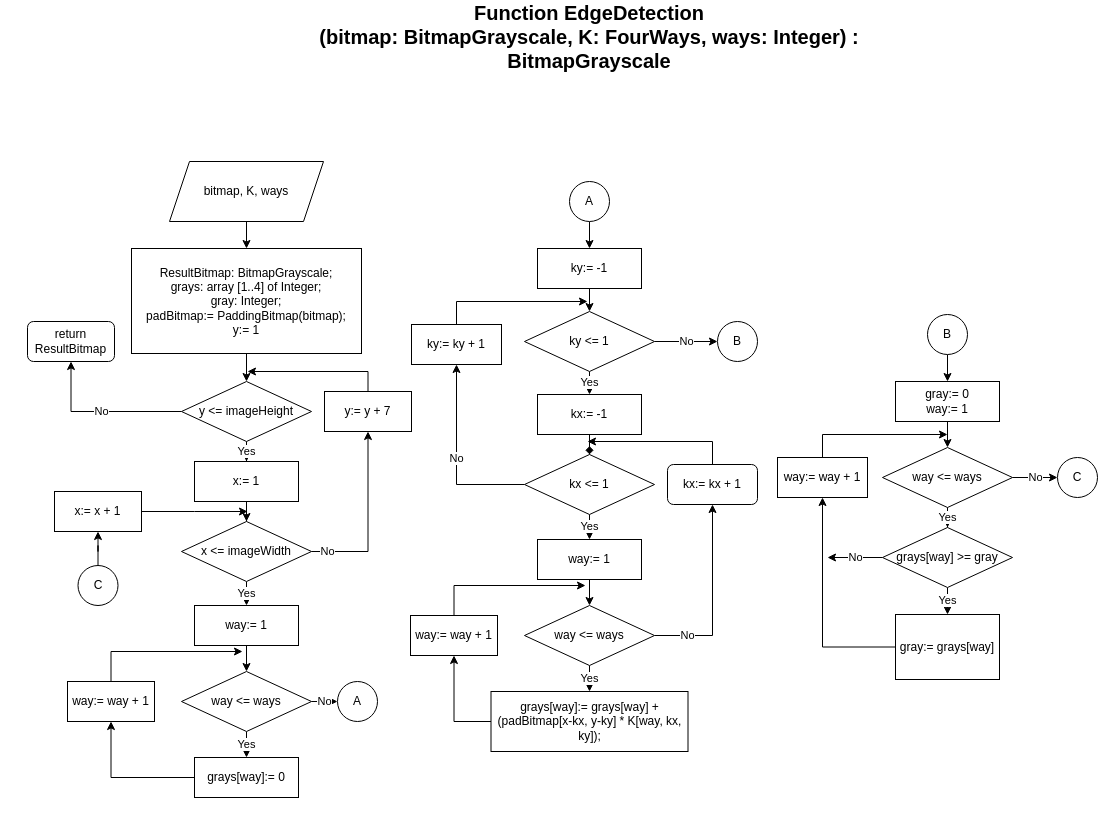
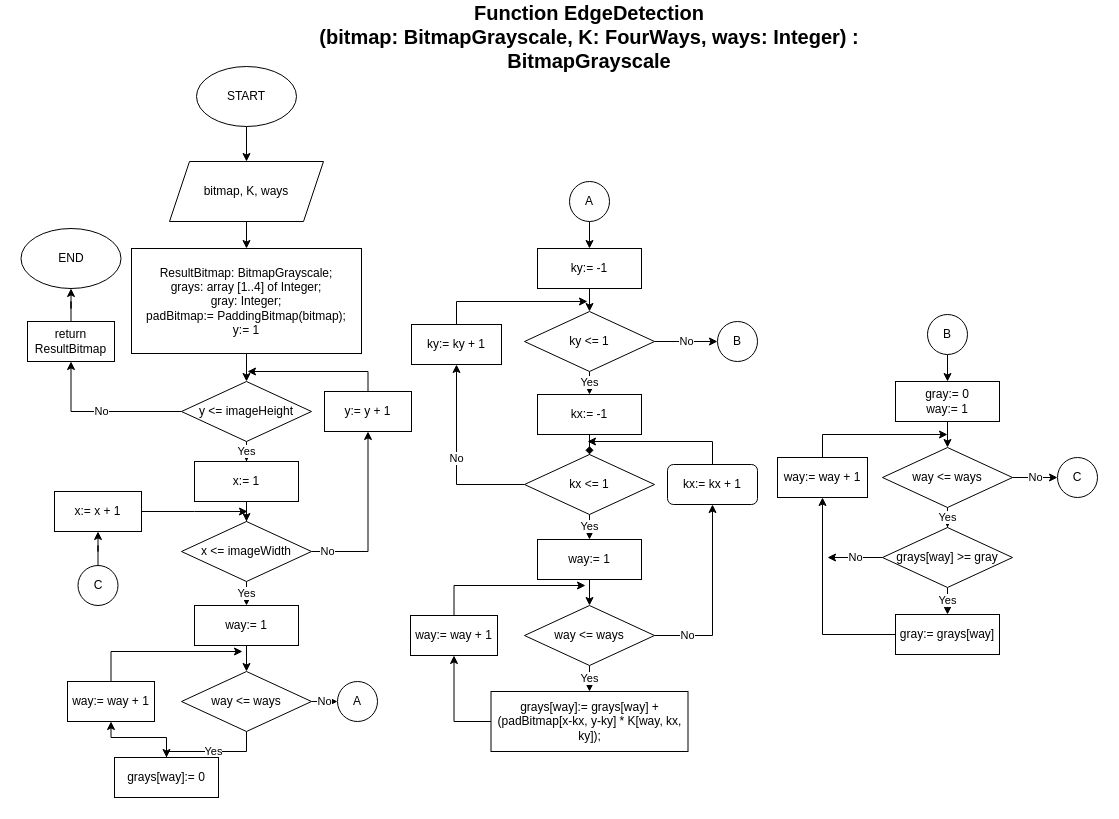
  <mxCell id="0" />
  <mxCell id="1" parent="0" />
+ <mxCell id="2" value="" style="edgeStyle=orthogonalEdgeStyle;rounded=0;orthogonalLoop=1;jettySize=auto;html=1;" parent="1" source="3" target="8" edge="1"><mxGeometry relative="1" as="geometry" /></mxCell>
+ <mxCell id="3" value="START" style="ellipse;whiteSpace=wrap;html=1;" parent="1" vertex="1"><mxGeometry x="196" y="60" width="100" height="60" as="geometry" /></mxCell>
  <mxCell id="4" value="&lt;span style=&quot;font-size: 20px&quot;&gt;&lt;b&gt;Function EdgeDetection&lt;br&gt;(bitmap: BitmapGrayscale, K: FourWays, ways: Integer) : BitmapGrayscale&lt;/b&gt;&lt;/span&gt;" style="text;html=1;strokeColor=none;fillColor=none;align=center;verticalAlign=middle;whiteSpace=wrap;rounded=0;" parent="1" vertex="1"><mxGeometry x="304" y="20" width="570" height="20" as="geometry" /></mxCell>
  <mxCell id="5" value="" style="edgeStyle=orthogonalEdgeStyle;rounded=0;orthogonalLoop=1;jettySize=auto;html=1;" parent="1" source="6" target="11" edge="1"><mxGeometry relative="1" as="geometry" /></mxCell>
  <mxCell id="6" value="ResultBitmap: BitmapGrayscale;&lt;br&gt;grays: array [1..4] of Integer;&lt;br&gt;gray: Integer;&lt;br&gt;padBitmap:= PaddingBitmap(bitmap);&lt;br&gt;y:= 1" style="rounded=0;whiteSpace=wrap;html=1;" parent="1" vertex="1"><mxGeometry x="131" y="242" width="230" height="105" as="geometry" /></mxCell>
  <mxCell id="7" value="" style="edgeStyle=orthogonalEdgeStyle;rounded=0;orthogonalLoop=1;jettySize=auto;html=1;" parent="1" source="8" target="6" edge="1"><mxGeometry relative="1" as="geometry" /></mxCell>
  <mxCell id="8" value="bitmap, K, ways" style="shape=parallelogram;perimeter=parallelogramPerimeter;whiteSpace=wrap;html=1;fixedSize=1;" parent="1" vertex="1"><mxGeometry x="169" y="155" width="154" height="60" as="geometry" /></mxCell>
  <mxCell id="9" value="Yes" style="edgeStyle=orthogonalEdgeStyle;rounded=0;orthogonalLoop=1;jettySize=auto;html=1;" parent="1" source="11" target="13" edge="1"><mxGeometry relative="1" as="geometry" /></mxCell>
  <mxCell id="10" value="No" style="edgeStyle=orthogonalEdgeStyle;rounded=0;orthogonalLoop=1;jettySize=auto;html=1;entryX=0.5;entryY=1;entryDx=0;entryDy=0;" parent="1" source="11" target="75" edge="1"><mxGeometry relative="1" as="geometry"><mxPoint x="68" y="385" as="targetPoint" /></mxGeometry></mxCell>
  <mxCell id="11" value="y &amp;lt;= imageHeight" style="rhombus;whiteSpace=wrap;html=1;" parent="1" vertex="1"><mxGeometry x="181" y="375" width="130" height="60" as="geometry" /></mxCell>
  <mxCell id="12" value="" style="edgeStyle=orthogonalEdgeStyle;rounded=0;orthogonalLoop=1;jettySize=auto;html=1;" parent="1" source="13" target="16" edge="1"><mxGeometry relative="1" as="geometry" /></mxCell>
  <mxCell id="13" value="x:= 1" style="rounded=0;whiteSpace=wrap;html=1;" parent="1" vertex="1"><mxGeometry x="194" y="455" width="104" height="40" as="geometry" /></mxCell>
  <mxCell id="14" value="Yes" style="edgeStyle=orthogonalEdgeStyle;rounded=0;orthogonalLoop=1;jettySize=auto;html=1;" parent="1" source="16" target="31" edge="1"><mxGeometry relative="1" as="geometry" /></mxCell>
  <mxCell id="15" value="No" style="edgeStyle=orthogonalEdgeStyle;rounded=0;orthogonalLoop=1;jettySize=auto;html=1;entryX=0.5;entryY=1;entryDx=0;entryDy=0;" parent="1" source="16" target="73" edge="1"><mxGeometry x="-0.819" relative="1" as="geometry"><mxPoint as="offset" /></mxGeometry></mxCell>
  <mxCell id="16" value="x &amp;lt;= imageWidth" style="rhombus;whiteSpace=wrap;html=1;" parent="1" vertex="1"><mxGeometry x="181" y="515" width="130" height="60" as="geometry" /></mxCell>
  <mxCell id="17" value="" style="edgeStyle=orthogonalEdgeStyle;rounded=0;orthogonalLoop=1;jettySize=auto;html=1;" parent="1" source="18" target="21" edge="1"><mxGeometry relative="1" as="geometry" /></mxCell>
  <mxCell id="18" value="ky:= -1" style="rounded=0;whiteSpace=wrap;html=1;" parent="1" vertex="1"><mxGeometry x="537" y="242" width="104" height="40" as="geometry" /></mxCell>
  <mxCell id="19" value="Yes" style="edgeStyle=orthogonalEdgeStyle;rounded=0;orthogonalLoop=1;jettySize=auto;html=1;" parent="1" source="21" target="23" edge="1"><mxGeometry relative="1" as="geometry" /></mxCell>
  <mxCell id="20" value="No" style="edgeStyle=orthogonalEdgeStyle;rounded=0;orthogonalLoop=1;jettySize=auto;html=1;entryX=0;entryY=0.5;entryDx=0;entryDy=0;" parent="1" source="21" target="52" edge="1"><mxGeometry relative="1" as="geometry"><mxPoint x="717" y="338" as="targetPoint" /></mxGeometry></mxCell>
  <mxCell id="21" value="ky &amp;lt;= 1" style="rhombus;whiteSpace=wrap;html=1;" parent="1" vertex="1"><mxGeometry x="524" y="305" width="130" height="60" as="geometry" /></mxCell>
  <mxCell id="22" value="" style="edgeStyle=orthogonalEdgeStyle;rounded=0;orthogonalLoop=1;jettySize=auto;html=1;endArrow=diamond;" parent="1" source="23" target="26" edge="1"><mxGeometry relative="1" as="geometry" /></mxCell>
  <mxCell id="23" value="kx:= -1" style="rounded=0;whiteSpace=wrap;html=1;" parent="1" vertex="1"><mxGeometry x="537" y="388" width="104" height="40" as="geometry" /></mxCell>
  <mxCell id="24" value="Yes" style="edgeStyle=orthogonalEdgeStyle;rounded=0;orthogonalLoop=1;jettySize=auto;html=1;" parent="1" source="26" target="40" edge="1"><mxGeometry relative="1" as="geometry" /></mxCell>
  <mxCell id="25" value="No" style="edgeStyle=orthogonalEdgeStyle;rounded=0;orthogonalLoop=1;jettySize=auto;html=1;entryX=0.5;entryY=1;entryDx=0;entryDy=0;" parent="1" source="26" target="51" edge="1"><mxGeometry relative="1" as="geometry"><mxPoint x="457" y="365" as="targetPoint" /></mxGeometry></mxCell>
  <mxCell id="26" value="kx &amp;lt;= 1" style="rhombus;whiteSpace=wrap;html=1;" parent="1" vertex="1"><mxGeometry x="524" y="448" width="130" height="60" as="geometry" /></mxCell>
  <mxCell id="27" value="Yes" style="edgeStyle=orthogonalEdgeStyle;rounded=0;orthogonalLoop=1;jettySize=auto;html=1;" parent="1" source="29" target="33" edge="1"><mxGeometry relative="1" as="geometry" /></mxCell>
  <mxCell id="28" value="No" style="edgeStyle=orthogonalEdgeStyle;rounded=0;orthogonalLoop=1;jettySize=auto;html=1;" parent="1" source="29" target="45" edge="1"><mxGeometry relative="1" as="geometry" /></mxCell>
  <mxCell id="29" value="way &amp;lt;= ways" style="rhombus;whiteSpace=wrap;html=1;" parent="1" vertex="1"><mxGeometry x="181" y="665" width="130" height="60" as="geometry" /></mxCell>
  <mxCell id="30" value="" style="edgeStyle=orthogonalEdgeStyle;rounded=0;orthogonalLoop=1;jettySize=auto;html=1;" parent="1" source="31" target="29" edge="1"><mxGeometry relative="1" as="geometry" /></mxCell>
  <mxCell id="31" value="way:= 1" style="rounded=0;whiteSpace=wrap;html=1;" parent="1" vertex="1"><mxGeometry x="194" y="599" width="104" height="40" as="geometry" /></mxCell>
  <mxCell id="32" style="edgeStyle=orthogonalEdgeStyle;rounded=0;orthogonalLoop=1;jettySize=auto;html=1;entryX=0.5;entryY=1;entryDx=0;entryDy=0;" parent="1" source="33" target="35" edge="1"><mxGeometry relative="1" as="geometry" /></mxCell>
- <mxCell id="33" value="grays[way]:= 0" style="rounded=0;whiteSpace=wrap;html=1;" parent="1" vertex="1"><mxGeometry x="194" y="751" width="104" height="40" as="geometry" /></mxCell>
+ <mxCell id="33" value="grays[way]:= 0" style="rounded=0;whiteSpace=wrap;html=1;" parent="1" vertex="1"><mxGeometry x="114" y="751" width="104" height="40" as="geometry" /></mxCell>
  <mxCell id="34" style="edgeStyle=orthogonalEdgeStyle;rounded=0;orthogonalLoop=1;jettySize=auto;html=1;" parent="1" source="35" edge="1"><mxGeometry relative="1" as="geometry"><mxPoint x="242" y="645" as="targetPoint" /><Array as="points"><mxPoint x="111" y="645" /></Array></mxGeometry></mxCell>
  <mxCell id="35" value="way:= way + 1" style="rounded=0;whiteSpace=wrap;html=1;" parent="1" vertex="1"><mxGeometry x="67" y="675" width="87" height="40" as="geometry" /></mxCell>
  <mxCell id="36" value="Yes" style="edgeStyle=orthogonalEdgeStyle;rounded=0;orthogonalLoop=1;jettySize=auto;html=1;" parent="1" source="38" target="42" edge="1"><mxGeometry relative="1" as="geometry" /></mxCell>
  <mxCell id="37" value="No" style="edgeStyle=orthogonalEdgeStyle;rounded=0;orthogonalLoop=1;jettySize=auto;html=1;entryX=0.5;entryY=1;entryDx=0;entryDy=0;" parent="1" source="38" target="49" edge="1"><mxGeometry x="-0.651" relative="1" as="geometry"><mxPoint as="offset" /></mxGeometry></mxCell>
  <mxCell id="38" value="way &amp;lt;= ways" style="rhombus;whiteSpace=wrap;html=1;" parent="1" vertex="1"><mxGeometry x="524" y="599" width="130" height="60" as="geometry" /></mxCell>
  <mxCell id="39" value="" style="edgeStyle=orthogonalEdgeStyle;rounded=0;orthogonalLoop=1;jettySize=auto;html=1;" parent="1" source="40" target="38" edge="1"><mxGeometry relative="1" as="geometry" /></mxCell>
  <mxCell id="40" value="way:= 1" style="rounded=0;whiteSpace=wrap;html=1;" parent="1" vertex="1"><mxGeometry x="537" y="533" width="104" height="40" as="geometry" /></mxCell>
  <mxCell id="41" style="edgeStyle=orthogonalEdgeStyle;rounded=0;orthogonalLoop=1;jettySize=auto;html=1;entryX=0.5;entryY=1;entryDx=0;entryDy=0;" parent="1" source="42" target="44" edge="1"><mxGeometry relative="1" as="geometry"><Array as="points"><mxPoint x="453" y="715" /></Array></mxGeometry></mxCell>
  <mxCell id="42" value="grays[way]:= grays[way] + (padBitmap[x-kx, y-ky] * K[way, kx, ky]);" style="rounded=0;whiteSpace=wrap;html=1;" parent="1" vertex="1"><mxGeometry x="490.5" y="685" width="197" height="60" as="geometry" /></mxCell>
  <mxCell id="43" style="edgeStyle=orthogonalEdgeStyle;rounded=0;orthogonalLoop=1;jettySize=auto;html=1;" parent="1" source="44" edge="1"><mxGeometry relative="1" as="geometry"><mxPoint x="585" y="579" as="targetPoint" /><Array as="points"><mxPoint x="454" y="579" /></Array></mxGeometry></mxCell>
  <mxCell id="44" value="way:= way + 1" style="rounded=0;whiteSpace=wrap;html=1;" parent="1" vertex="1"><mxGeometry x="410" y="609" width="87" height="40" as="geometry" /></mxCell>
  <mxCell id="45" value="A" style="ellipse;whiteSpace=wrap;html=1;" parent="1" vertex="1"><mxGeometry x="337" y="675" width="40" height="40" as="geometry" /></mxCell>
  <mxCell id="46" style="edgeStyle=orthogonalEdgeStyle;rounded=0;orthogonalLoop=1;jettySize=auto;html=1;entryX=0.5;entryY=0;entryDx=0;entryDy=0;" parent="1" source="47" target="18" edge="1"><mxGeometry relative="1" as="geometry" /></mxCell>
  <mxCell id="47" value="A" style="ellipse;whiteSpace=wrap;html=1;" parent="1" vertex="1"><mxGeometry x="569" y="175" width="40" height="40" as="geometry" /></mxCell>
  <mxCell id="48" style="edgeStyle=orthogonalEdgeStyle;rounded=0;orthogonalLoop=1;jettySize=auto;html=1;" parent="1" source="49" edge="1"><mxGeometry relative="1" as="geometry"><mxPoint x="587" y="435" as="targetPoint" /><Array as="points"><mxPoint x="712" y="435" /></Array></mxGeometry></mxCell>
  <mxCell id="49" value="kx:= kx + 1" style="whiteSpace=wrap;html=1;rounded=1;" parent="1" vertex="1"><mxGeometry x="667" y="458" width="90" height="40" as="geometry" /></mxCell>
  <mxCell id="50" style="edgeStyle=orthogonalEdgeStyle;rounded=0;orthogonalLoop=1;jettySize=auto;html=1;" parent="1" source="51" edge="1"><mxGeometry relative="1" as="geometry"><mxPoint x="587" y="295" as="targetPoint" /><Array as="points"><mxPoint x="456" y="295" /></Array></mxGeometry></mxCell>
  <mxCell id="51" value="ky:= ky + 1" style="rounded=0;whiteSpace=wrap;html=1;" parent="1" vertex="1"><mxGeometry x="411" y="318" width="90" height="40" as="geometry" /></mxCell>
  <mxCell id="52" value="B" style="ellipse;whiteSpace=wrap;html=1;" parent="1" vertex="1"><mxGeometry x="717" y="315" width="40" height="40" as="geometry" /></mxCell>
  <mxCell id="53" value="" style="edgeStyle=orthogonalEdgeStyle;rounded=0;orthogonalLoop=1;jettySize=auto;html=1;" parent="1" source="54" target="56" edge="1"><mxGeometry relative="1" as="geometry" /></mxCell>
  <mxCell id="54" value="B" style="ellipse;whiteSpace=wrap;html=1;" parent="1" vertex="1"><mxGeometry x="927" y="308" width="40" height="40" as="geometry" /></mxCell>
  <mxCell id="55" value="" style="edgeStyle=orthogonalEdgeStyle;rounded=0;orthogonalLoop=1;jettySize=auto;html=1;" parent="1" source="56" target="59" edge="1"><mxGeometry relative="1" as="geometry"><mxPoint x="947" y="441" as="targetPoint" /></mxGeometry></mxCell>
  <mxCell id="56" value="gray:= 0&lt;br&gt;way:= 1" style="rounded=0;whiteSpace=wrap;html=1;" parent="1" vertex="1"><mxGeometry x="895" y="375" width="104" height="40" as="geometry" /></mxCell>
  <mxCell id="57" value="Yes" style="edgeStyle=orthogonalEdgeStyle;rounded=0;orthogonalLoop=1;jettySize=auto;html=1;" parent="1" source="59" target="64" edge="1"><mxGeometry relative="1" as="geometry" /></mxCell>
  <mxCell id="58" value="No" style="edgeStyle=orthogonalEdgeStyle;rounded=0;orthogonalLoop=1;jettySize=auto;html=1;entryX=0;entryY=0.5;entryDx=0;entryDy=0;" parent="1" source="59" target="67" edge="1"><mxGeometry relative="1" as="geometry" /></mxCell>
  <mxCell id="59" value="way &amp;lt;= ways" style="rhombus;whiteSpace=wrap;html=1;" parent="1" vertex="1"><mxGeometry x="882" y="441" width="130" height="60" as="geometry" /></mxCell>
  <mxCell id="60" style="edgeStyle=orthogonalEdgeStyle;rounded=0;orthogonalLoop=1;jettySize=auto;html=1;entryX=0.5;entryY=1;entryDx=0;entryDy=0;" parent="1" source="61" target="66" edge="1"><mxGeometry relative="1" as="geometry" /></mxCell>
- <mxCell id="61" value="gray:= grays[way]" style="rounded=0;whiteSpace=wrap;html=1;" parent="1" vertex="1"><mxGeometry x="895" y="608" width="104" height="65" as="geometry" /></mxCell>
+ <mxCell id="61" value="gray:= grays[way]" style="rounded=0;whiteSpace=wrap;html=1;" parent="1" vertex="1"><mxGeometry x="895" y="608" width="104" height="40" as="geometry" /></mxCell>
  <mxCell id="62" value="Yes" style="edgeStyle=orthogonalEdgeStyle;rounded=0;orthogonalLoop=1;jettySize=auto;html=1;" parent="1" source="64" target="61" edge="1"><mxGeometry relative="1" as="geometry" /></mxCell>
  <mxCell id="63" value="No" style="edgeStyle=orthogonalEdgeStyle;rounded=0;orthogonalLoop=1;jettySize=auto;html=1;" parent="1" source="64" edge="1"><mxGeometry relative="1" as="geometry"><mxPoint x="827" y="551" as="targetPoint" /></mxGeometry></mxCell>
  <mxCell id="64" value="grays[way] &amp;gt;= gray" style="rhombus;whiteSpace=wrap;html=1;" parent="1" vertex="1"><mxGeometry x="882" y="521" width="130" height="60" as="geometry" /></mxCell>
  <mxCell id="65" style="edgeStyle=orthogonalEdgeStyle;rounded=0;orthogonalLoop=1;jettySize=auto;html=1;" parent="1" source="66" edge="1"><mxGeometry relative="1" as="geometry"><mxPoint x="947" y="428" as="targetPoint" /><Array as="points"><mxPoint x="822" y="428" /></Array></mxGeometry></mxCell>
  <mxCell id="66" value="way:= way + 1" style="rounded=0;whiteSpace=wrap;html=1;" parent="1" vertex="1"><mxGeometry x="777" y="451" width="90" height="40" as="geometry" /></mxCell>
  <mxCell id="67" value="C" style="ellipse;whiteSpace=wrap;html=1;" parent="1" vertex="1"><mxGeometry x="1057" y="451" width="40" height="40" as="geometry" /></mxCell>
  <mxCell id="68" value="" style="edgeStyle=orthogonalEdgeStyle;rounded=0;orthogonalLoop=1;jettySize=auto;html=1;" parent="1" source="69" target="71" edge="1"><mxGeometry relative="1" as="geometry" /></mxCell>
  <mxCell id="69" value="C" style="ellipse;whiteSpace=wrap;html=1;" parent="1" vertex="1"><mxGeometry x="77.5" y="559" width="40" height="40" as="geometry" /></mxCell>
  <mxCell id="70" style="edgeStyle=orthogonalEdgeStyle;rounded=0;orthogonalLoop=1;jettySize=auto;html=1;" parent="1" source="71" edge="1"><mxGeometry relative="1" as="geometry"><mxPoint x="247" y="505" as="targetPoint" /></mxGeometry></mxCell>
  <mxCell id="71" value="x:= x + 1" style="rounded=0;whiteSpace=wrap;html=1;" parent="1" vertex="1"><mxGeometry x="54" y="485" width="87" height="40" as="geometry" /></mxCell>
  <mxCell id="72" style="edgeStyle=orthogonalEdgeStyle;rounded=0;orthogonalLoop=1;jettySize=auto;html=1;" parent="1" source="73" edge="1"><mxGeometry relative="1" as="geometry"><mxPoint x="247" y="365" as="targetPoint" /><Array as="points"><mxPoint x="368" y="365" /></Array></mxGeometry></mxCell>
- <mxCell id="73" value="y:= y + 7" style="rounded=0;whiteSpace=wrap;html=1;" parent="1" vertex="1"><mxGeometry x="324" y="385" width="87" height="40" as="geometry" /></mxCell>
- <mxCell id="75" value="return ResultBitmap" style="whiteSpace=wrap;html=1;rounded=1;" parent="1" vertex="1"><mxGeometry x="27" y="315" width="87" height="40" as="geometry" /></mxCell>
+ <mxCell id="73" value="y:= y + 1" style="rounded=0;whiteSpace=wrap;html=1;" parent="1" vertex="1"><mxGeometry x="324" y="385" width="87" height="40" as="geometry" /></mxCell>
+ <mxCell id="74" style="edgeStyle=orthogonalEdgeStyle;rounded=0;orthogonalLoop=1;jettySize=auto;html=1;entryX=0.5;entryY=1;entryDx=0;entryDy=0;" parent="1" source="75" target="76" edge="1"><mxGeometry relative="1" as="geometry" /></mxCell>
+ <mxCell id="75" value="return ResultBitmap" style="rounded=0;whiteSpace=wrap;html=1;" parent="1" vertex="1"><mxGeometry x="27" y="315" width="87" height="40" as="geometry" /></mxCell>
+ <mxCell id="76" value="END" style="ellipse;whiteSpace=wrap;html=1;" parent="1" vertex="1"><mxGeometry x="20.5" y="222" width="100" height="60" as="geometry" /></mxCell>
